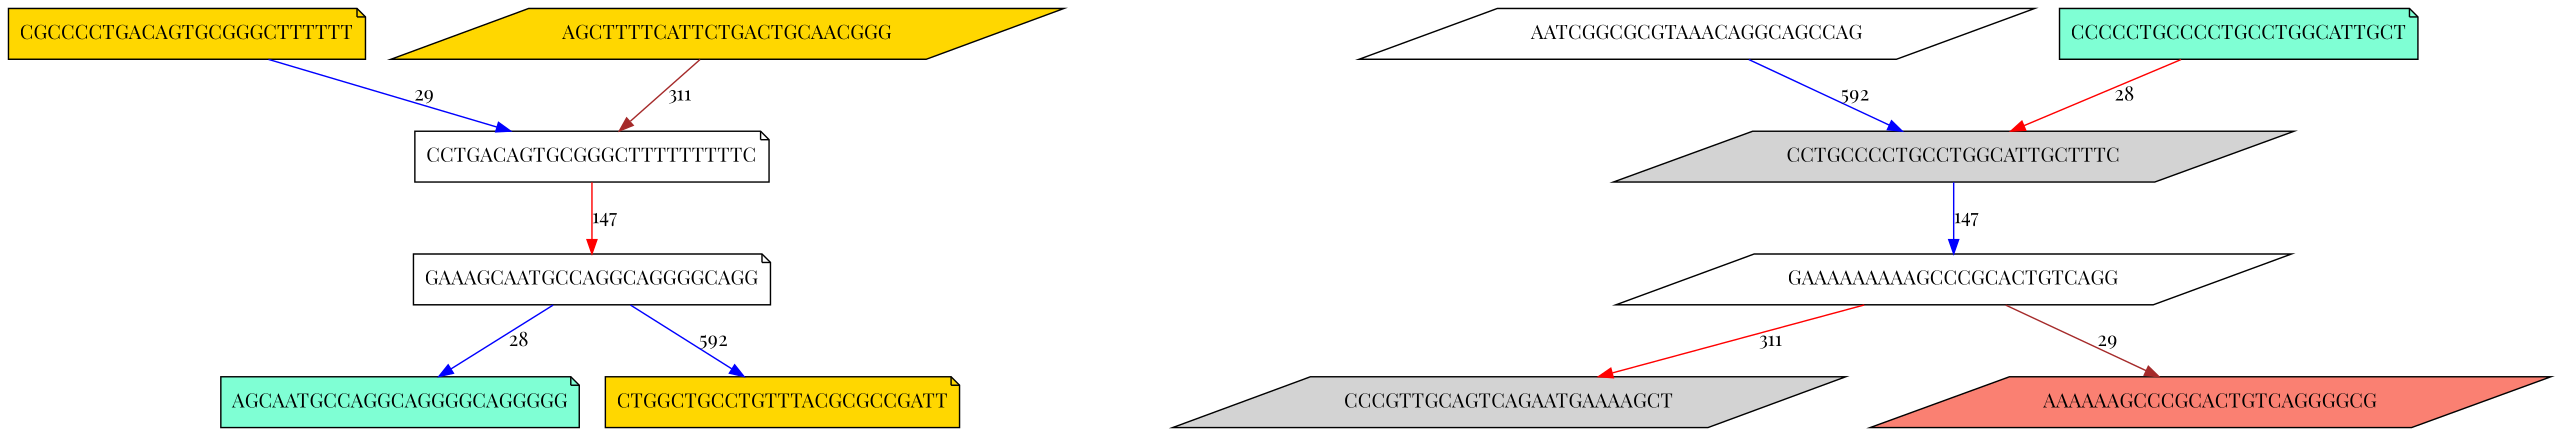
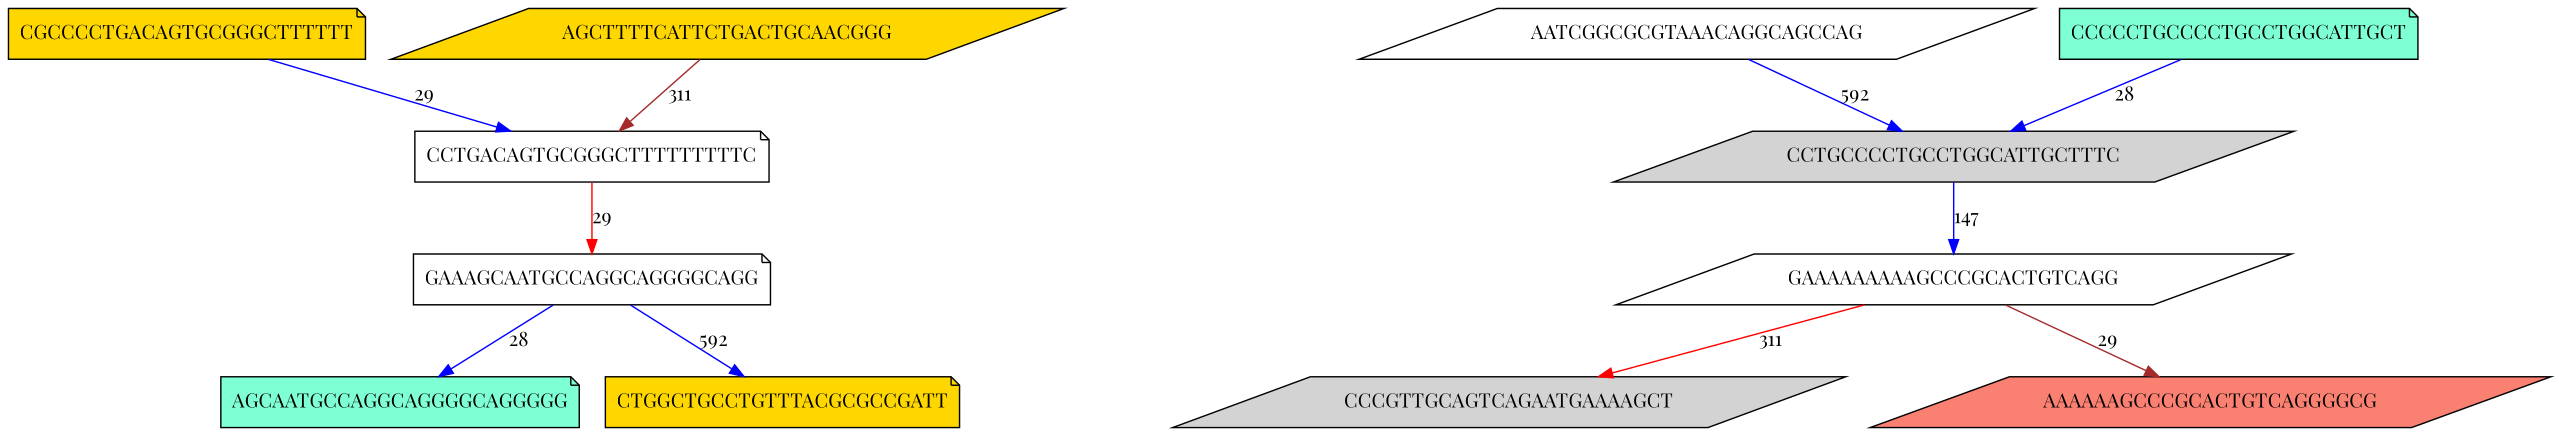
  digraph {
    fontname="Playfair Display"
    node [fillcolor=white fontname="Playfair Display" shape=note style=filled]
    edge [color=blue fontname="Playfair Display"]
    CGCCCCTGACAGTGCGGGCTTTTTT [fillcolor=gold]
    CCTGACAGTGCGGGCTTTTTTTTTC
    GAAAGCAATGCCAGGCAGGGGCAGG
    AGCAATGCCAGGCAGGGGCAGGGGG [fillcolor=aquamarine]
    CTGGCTGCCTGTTTACGCGCCGATT [fillcolor=gold]
    CCTGCCCCTGCCTGGCATTGCTTTC [fillcolor=lightgrey shape=parallelogram]
    AATCGGCGCGTAAACAGGCAGCCAG [shape=parallelogram]
    GAAAAAAAAAGCCCGCACTGTCAGG [shape=parallelogram]
    CCCGTTGCAGTCAGAATGAAAAGCT [fillcolor=lightgrey shape=parallelogram]
    AAAAAAGCCCGCACTGTCAGGGGCG [fillcolor=salmon shape=parallelogram]
    CCCCCTGCCCCTGCCTGGCATTGCT [fillcolor=aquamarine]
    AGCTTTTCATTCTGACTGCAACGGG [fillcolor=gold shape=parallelogram]
    CGCCCCTGACAGTGCGGGCTTTTTT -> CCTGACAGTGCGGGCTTTTTTTTTC [label=29]
-   CCTGACAGTGCGGGCTTTTTTTTTC -> GAAAGCAATGCCAGGCAGGGGCAGG [color=red label=147]
+   CCTGACAGTGCGGGCTTTTTTTTTC -> GAAAGCAATGCCAGGCAGGGGCAGG [color=red label=29]
    GAAAGCAATGCCAGGCAGGGGCAGG -> AGCAATGCCAGGCAGGGGCAGGGGG [label=28]
    GAAAGCAATGCCAGGCAGGGGCAGG -> CTGGCTGCCTGTTTACGCGCCGATT [label=592]
    CCTGCCCCTGCCTGGCATTGCTTTC -> GAAAAAAAAAGCCCGCACTGTCAGG [label=147]
    AATCGGCGCGTAAACAGGCAGCCAG -> CCTGCCCCTGCCTGGCATTGCTTTC [label=592]
    GAAAAAAAAAGCCCGCACTGTCAGG -> CCCGTTGCAGTCAGAATGAAAAGCT [color=red label=311]
    GAAAAAAAAAGCCCGCACTGTCAGG -> AAAAAAGCCCGCACTGTCAGGGGCG [color=brown label=29]
-   CCCCCTGCCCCTGCCTGGCATTGCT -> CCTGCCCCTGCCTGGCATTGCTTTC [color=red label=28]
+   CCCCCTGCCCCTGCCTGGCATTGCT -> CCTGCCCCTGCCTGGCATTGCTTTC [label=28]
    AGCTTTTCATTCTGACTGCAACGGG -> CCTGACAGTGCGGGCTTTTTTTTTC [color=brown label=311]
  }
